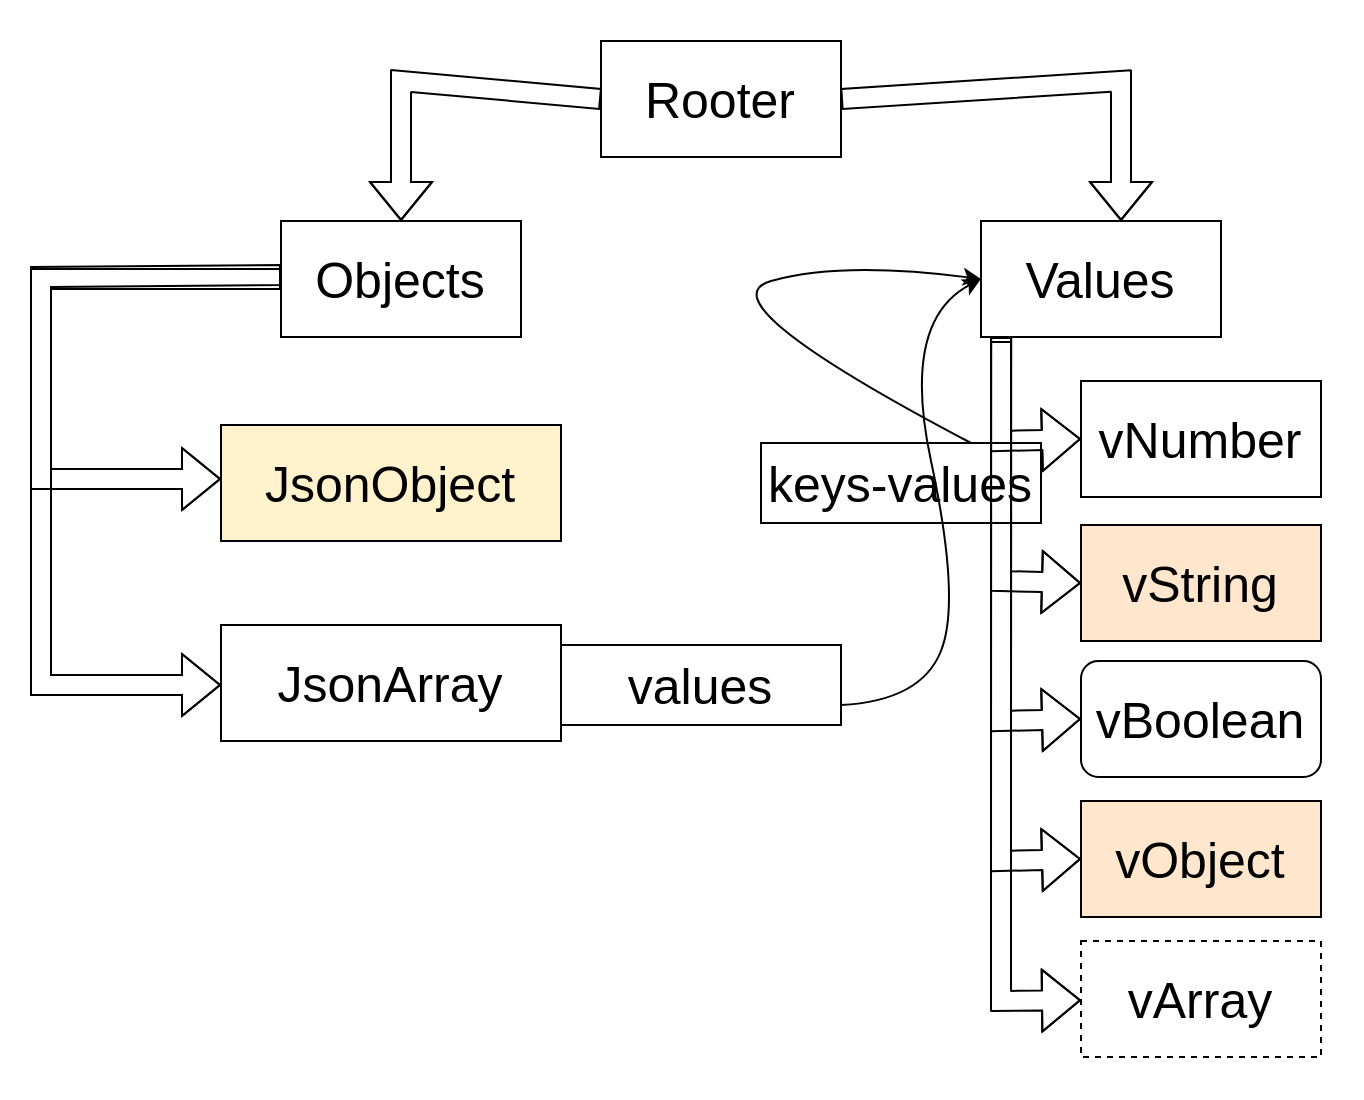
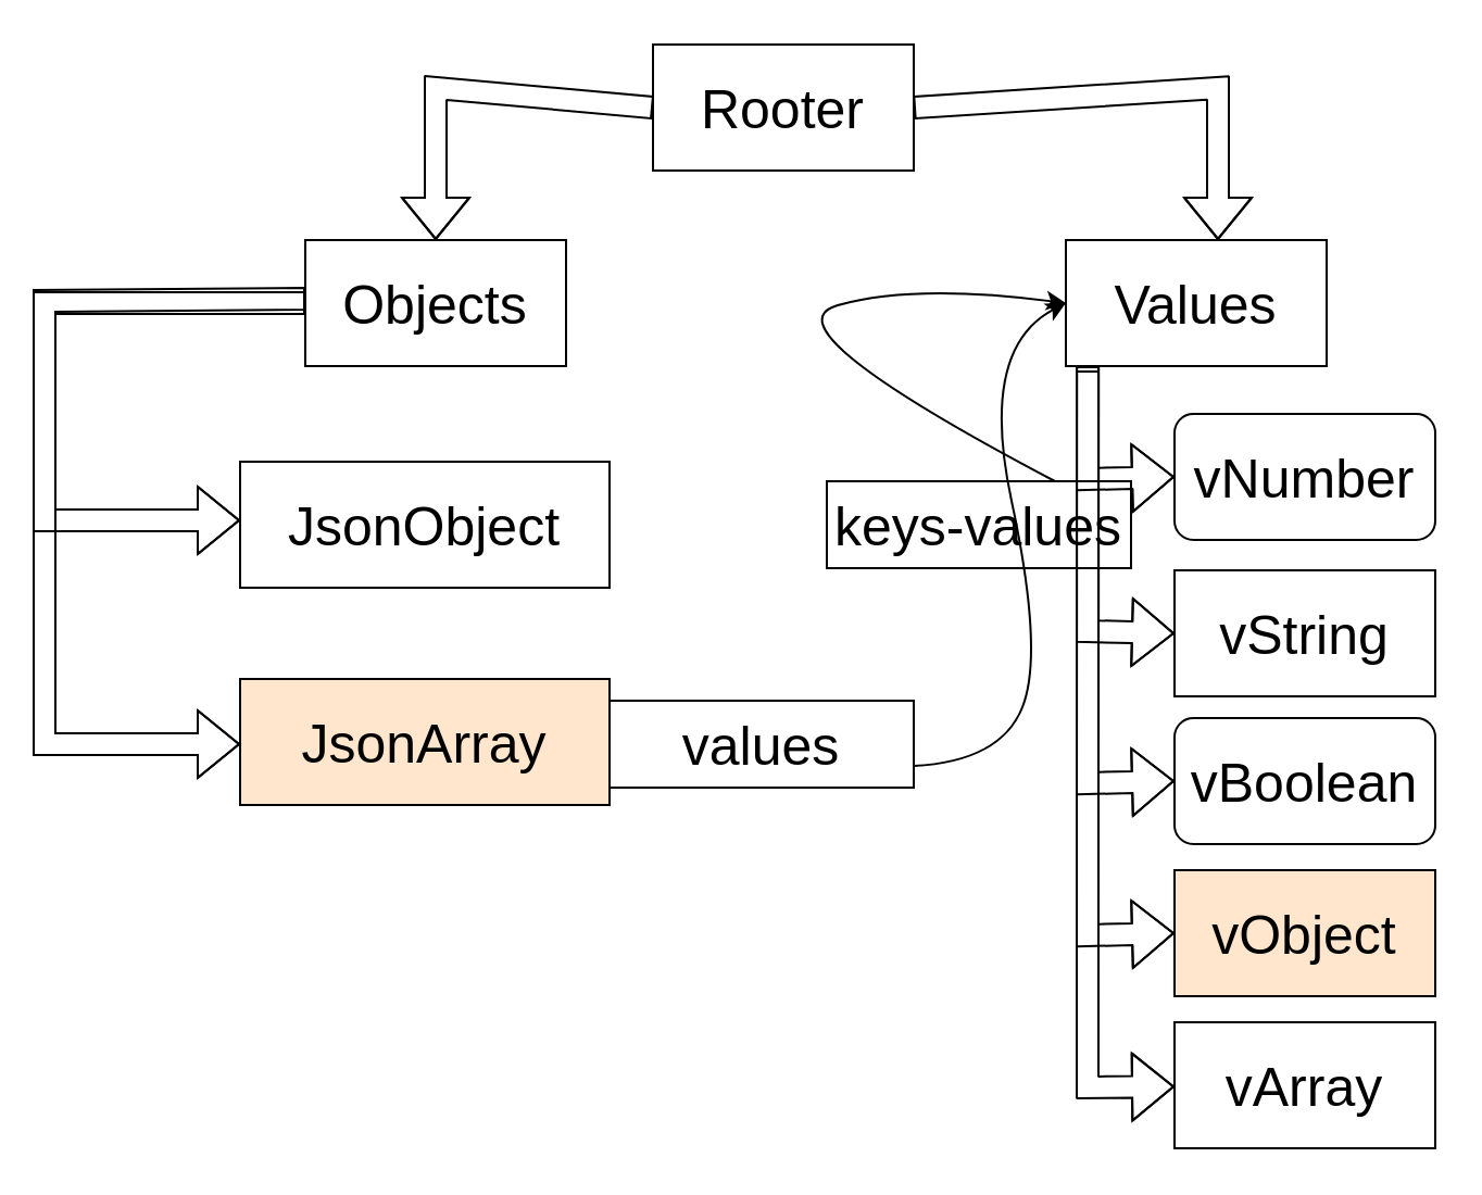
  <mxCell id="0" />
  <mxCell id="1" parent="0" />
  <mxCell id="2" value="Rooter" style="rounded=0;whiteSpace=wrap;html=1;fontFamily=arial;fontSize=25;" parent="1" vertex="1"><mxGeometry x="300" y="20" width="120" height="58" as="geometry" /></mxCell>
  <mxCell id="3" value="Objects" style="rounded=0;whiteSpace=wrap;html=1;fontFamily=arial;fontSize=25;" vertex="1" parent="1"><mxGeometry x="140" y="110" width="120" height="58" as="geometry" /></mxCell>
  <mxCell id="4" value="&lt;div&gt;Values&lt;/div&gt;" style="rounded=0;whiteSpace=wrap;html=1;fontFamily=arial;fontSize=25;" vertex="1" parent="1"><mxGeometry x="490" y="110" width="120" height="58" as="geometry" /></mxCell>
- <mxCell id="5" value="&lt;div&gt;JsonObject&lt;/div&gt;" style="rounded=0;whiteSpace=wrap;html=1;fontFamily=arial;fontSize=25;fillColor=#fff2cc;" vertex="1" parent="1"><mxGeometry x="110" y="212" width="170" height="58" as="geometry" /></mxCell>
- <mxCell id="6" value="JsonArray" style="rounded=0;whiteSpace=wrap;html=1;fontFamily=arial;fontSize=25;" vertex="1" parent="1"><mxGeometry x="110" y="312" width="170" height="58" as="geometry" /></mxCell>
- <mxCell id="7" value="vNumber" style="rounded=0;whiteSpace=wrap;html=1;fontFamily=arial;fontSize=25;" vertex="1" parent="1"><mxGeometry x="540" y="190" width="120" height="58" as="geometry" /></mxCell>
- <mxCell id="8" value="vString" style="rounded=0;whiteSpace=wrap;html=1;fontFamily=arial;fontSize=25;fillColor=#ffe6cc;" vertex="1" parent="1"><mxGeometry x="540" y="262" width="120" height="58" as="geometry" /></mxCell>
+ <mxCell id="5" value="&lt;div&gt;JsonObject&lt;/div&gt;" style="rounded=0;whiteSpace=wrap;html=1;fontFamily=arial;fontSize=25;" vertex="1" parent="1"><mxGeometry x="110" y="212" width="170" height="58" as="geometry" /></mxCell>
+ <mxCell id="6" value="JsonArray" style="rounded=0;whiteSpace=wrap;html=1;fontFamily=arial;fontSize=25;fillColor=#ffe6cc;" vertex="1" parent="1"><mxGeometry x="110" y="312" width="170" height="58" as="geometry" /></mxCell>
+ <mxCell id="7" value="vNumber" style="whiteSpace=wrap;html=1;fontFamily=arial;fontSize=25;rounded=1;" vertex="1" parent="1"><mxGeometry x="540" y="190" width="120" height="58" as="geometry" /></mxCell>
+ <mxCell id="8" value="vString" style="rounded=0;whiteSpace=wrap;html=1;fontFamily=arial;fontSize=25;" vertex="1" parent="1"><mxGeometry x="540" y="262" width="120" height="58" as="geometry" /></mxCell>
  <mxCell id="9" value="vBoolean" style="whiteSpace=wrap;html=1;fontFamily=arial;fontSize=25;rounded=1;" vertex="1" parent="1"><mxGeometry x="540" y="330" width="120" height="58" as="geometry" /></mxCell>
  <mxCell id="10" value="vObject" style="rounded=0;whiteSpace=wrap;html=1;fontFamily=arial;fontSize=25;fillColor=#ffe6cc;" vertex="1" parent="1"><mxGeometry x="540" y="400" width="120" height="58" as="geometry" /></mxCell>
- <mxCell id="11" value="vArray" style="rounded=0;whiteSpace=wrap;html=1;fontFamily=arial;fontSize=25;dashed=1;" vertex="1" parent="1"><mxGeometry x="540" y="470" width="120" height="58" as="geometry" /></mxCell>
+ <mxCell id="11" value="vArray" style="rounded=0;whiteSpace=wrap;html=1;fontFamily=arial;fontSize=25;" vertex="1" parent="1"><mxGeometry x="540" y="470" width="120" height="58" as="geometry" /></mxCell>
  <mxCell id="12" value="keys-values" style="rounded=0;whiteSpace=wrap;html=1;fontFamily=arial;fontSize=25;" vertex="1" parent="1"><mxGeometry x="380" y="221" width="140" height="40" as="geometry" /></mxCell>
  <mxCell id="13" value="&lt;div&gt;values&lt;/div&gt;" style="rounded=0;whiteSpace=wrap;html=1;fontFamily=arial;fontSize=25;" vertex="1" parent="1"><mxGeometry x="280" y="322" width="140" height="40" as="geometry" /></mxCell>
  <mxCell id="14" value="" style="shape=flexArrow;endArrow=classic;html=1;rounded=0;exitX=0;exitY=0.5;exitDx=0;exitDy=0;" edge="1" parent="1" source="2" target="3"><mxGeometry width="50" height="50" relative="1" as="geometry"><mxPoint x="420" y="310" as="sourcePoint" /><mxPoint x="470" y="260" as="targetPoint" /><Array as="points"><mxPoint x="200" y="40" /></Array></mxGeometry></mxCell>
  <mxCell id="15" value="" style="shape=flexArrow;endArrow=classic;html=1;rounded=0;exitX=1;exitY=0.5;exitDx=0;exitDy=0;" edge="1" parent="1" source="2"><mxGeometry width="50" height="50" relative="1" as="geometry"><mxPoint x="670" y="39" as="sourcePoint" /><mxPoint x="560" y="110" as="targetPoint" /><Array as="points"><mxPoint x="560" y="40" /></Array></mxGeometry></mxCell>
  <mxCell id="16" value="" style="shape=flexArrow;endArrow=classic;html=1;rounded=0;entryX=0;entryY=0.5;entryDx=0;entryDy=0;exitX=0;exitY=0.5;exitDx=0;exitDy=0;" edge="1" parent="1"><mxGeometry width="50" height="50" relative="1" as="geometry"><mxPoint x="140" y="137" as="sourcePoint" /><mxPoint x="110" y="239" as="targetPoint" /><Array as="points"><mxPoint x="20" y="138" /><mxPoint x="20" y="239" /></Array></mxGeometry></mxCell>
  <mxCell id="17" value="" style="shape=flexArrow;endArrow=classic;html=1;rounded=0;entryX=0;entryY=0.5;entryDx=0;entryDy=0;exitX=0;exitY=0.5;exitDx=0;exitDy=0;" edge="1" parent="1" source="3"><mxGeometry width="50" height="50" relative="1" as="geometry"><mxPoint x="20" y="240" as="sourcePoint" /><mxPoint x="110" y="342" as="targetPoint" /><Array as="points"><mxPoint x="20" y="139" /><mxPoint x="20" y="342" /></Array></mxGeometry></mxCell>
  <mxCell id="18" value="" style="shape=flexArrow;endArrow=classic;html=1;rounded=0;exitX=0.167;exitY=1.034;exitDx=0;exitDy=0;exitPerimeter=0;" edge="1" parent="1" target="11"><mxGeometry width="50" height="50" relative="1" as="geometry"><mxPoint x="500.04" y="168.002" as="sourcePoint" /><mxPoint x="530" y="427.03" as="targetPoint" /><Array as="points"><mxPoint x="500" y="500" /></Array></mxGeometry></mxCell>
  <mxCell id="19" value="" style="shape=flexArrow;endArrow=classic;html=1;rounded=0;exitX=0.167;exitY=1.034;exitDx=0;exitDy=0;exitPerimeter=0;entryX=0;entryY=0.5;entryDx=0;entryDy=0;" edge="1" parent="1" target="10"><mxGeometry width="50" height="50" relative="1" as="geometry"><mxPoint x="500.04" y="168.002" as="sourcePoint" /><mxPoint x="540" y="500" as="targetPoint" /><Array as="points"><mxPoint x="500" y="430" /></Array></mxGeometry></mxCell>
  <mxCell id="20" value="" style="shape=flexArrow;endArrow=classic;html=1;rounded=0;exitX=0.167;exitY=1.034;exitDx=0;exitDy=0;exitPerimeter=0;entryX=0;entryY=0.5;entryDx=0;entryDy=0;" edge="1" parent="1" target="9"><mxGeometry width="50" height="50" relative="1" as="geometry"><mxPoint x="500.04" y="168.002" as="sourcePoint" /><mxPoint x="540" y="429" as="targetPoint" /><Array as="points"><mxPoint x="500" y="360" /></Array></mxGeometry></mxCell>
  <mxCell id="21" value="" style="shape=flexArrow;endArrow=classic;html=1;rounded=0;entryX=0;entryY=0.5;entryDx=0;entryDy=0;" edge="1" parent="1" target="8"><mxGeometry width="50" height="50" relative="1" as="geometry"><mxPoint x="500" y="170" as="sourcePoint" /><mxPoint x="550" y="369" as="targetPoint" /><Array as="points"><mxPoint x="500" y="290" /></Array></mxGeometry></mxCell>
  <mxCell id="22" value="" style="shape=flexArrow;endArrow=classic;html=1;rounded=0;entryX=0;entryY=0.5;entryDx=0;entryDy=0;" edge="1" parent="1" target="7"><mxGeometry width="50" height="50" relative="1" as="geometry"><mxPoint x="500" y="168" as="sourcePoint" /><mxPoint x="540" y="289" as="targetPoint" /><Array as="points"><mxPoint x="500" y="220" /></Array></mxGeometry></mxCell>
  <mxCell id="23" value="" style="curved=1;endArrow=classic;html=1;rounded=0;entryX=0;entryY=0.5;entryDx=0;entryDy=0;exitX=0.75;exitY=0;exitDx=0;exitDy=0;" edge="1" parent="1" source="12" target="4"><mxGeometry width="50" height="50" relative="1" as="geometry"><mxPoint x="380" y="210" as="sourcePoint" /><mxPoint x="470" y="190" as="targetPoint" /><Array as="points"><mxPoint x="350" y="150" /><mxPoint x="420" y="130" /></Array></mxGeometry></mxCell>
  <mxCell id="24" value="" style="curved=1;endArrow=classic;html=1;rounded=0;entryX=0;entryY=0.5;entryDx=0;entryDy=0;exitX=0.75;exitY=0;exitDx=0;exitDy=0;" edge="1" parent="1" target="4"><mxGeometry width="50" height="50" relative="1" as="geometry"><mxPoint x="420" y="352" as="sourcePoint" /><mxPoint x="525" y="270" as="targetPoint" /><Array as="points"><mxPoint x="460" y="350" /><mxPoint x="480" y="300" /><mxPoint x="450" y="160" /></Array></mxGeometry></mxCell>
